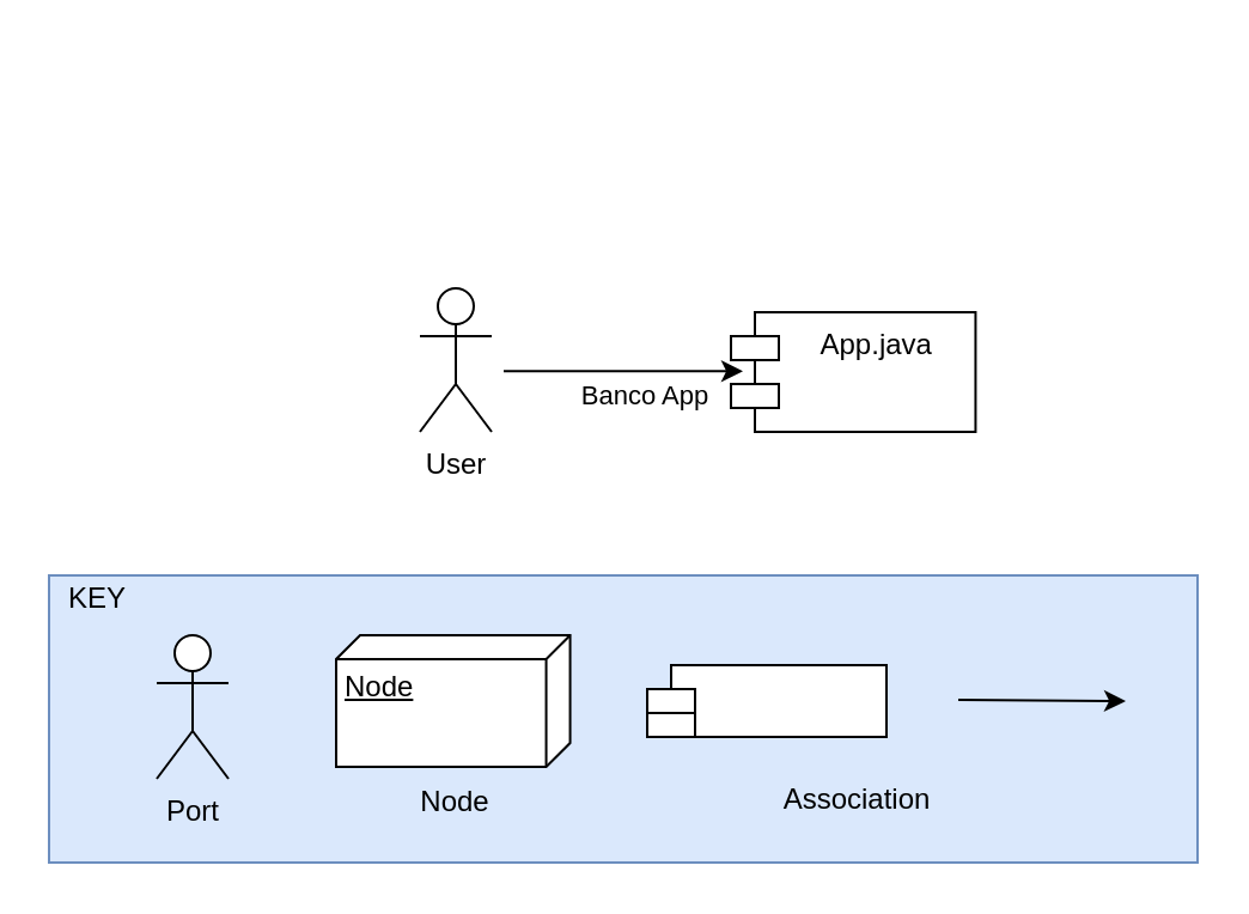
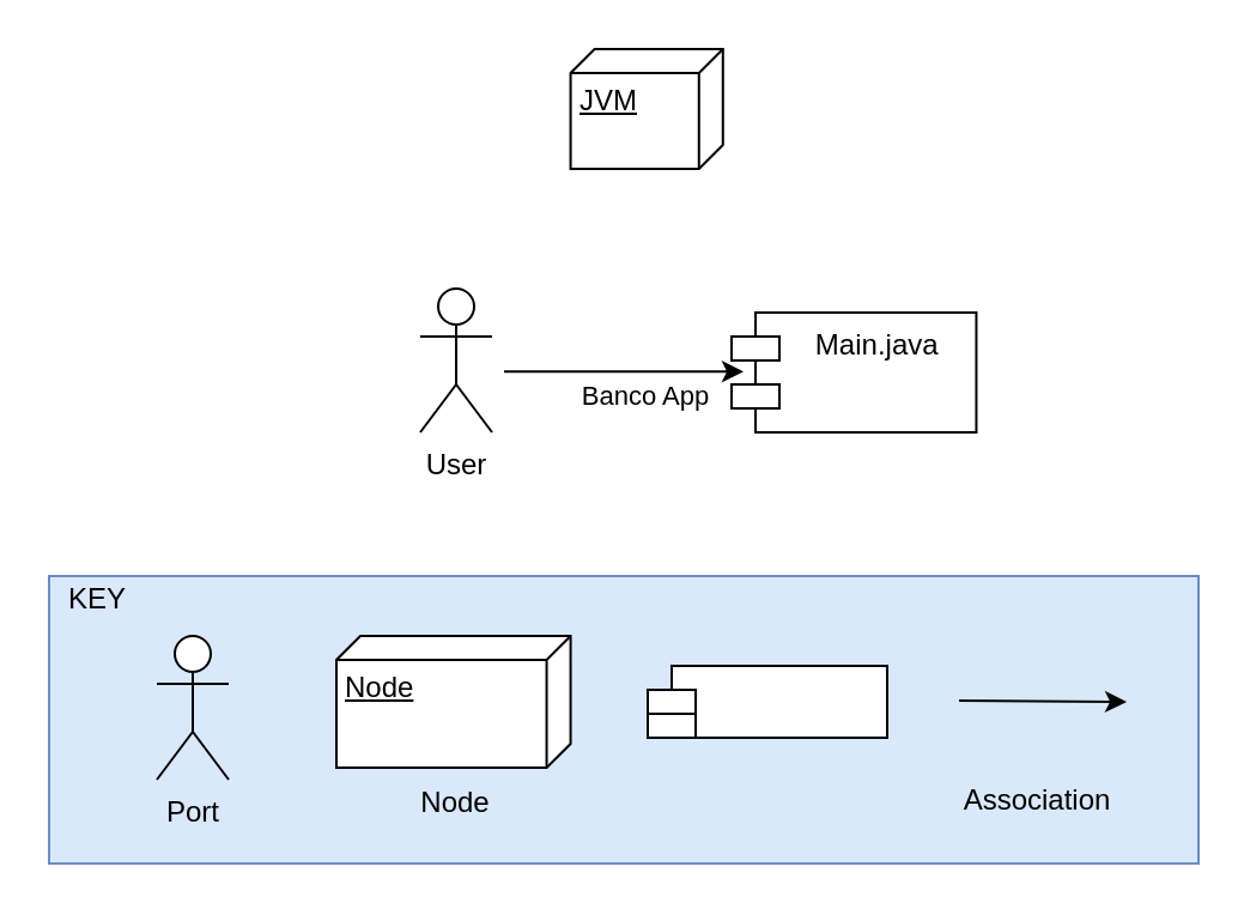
  <mxCell id="0" />
  <mxCell id="1" parent="0" />
  <mxCell id="2" value="User" style="shape=umlActor;verticalLabelPosition=bottom;verticalAlign=top;html=1;outlineConnect=0;" parent="1" vertex="1"><mxGeometry x="175" y="120" width="30" height="60" as="geometry" /></mxCell>
  <mxCell id="3" value="" style="endArrow=classic;html=1;rounded=0;" parent="1" edge="1"><mxGeometry width="50" height="50" relative="1" as="geometry"><mxPoint x="210" y="154.63" as="sourcePoint" /><mxPoint x="310" y="154.63" as="targetPoint" /></mxGeometry></mxCell>
  <mxCell id="4" value="Banco App" style="edgeLabel;html=1;align=center;verticalAlign=middle;resizable=0;points=[];" parent="3" vertex="1" connectable="0"><mxGeometry x="0.4" y="-2" relative="1" as="geometry"><mxPoint x="-12" y="8" as="offset" /></mxGeometry></mxCell>
- <mxCell id="5" value="App.java" style="shape=module;align=left;spacingLeft=20;align=center;verticalAlign=top;" parent="1" vertex="1"><mxGeometry x="305" y="130" width="102.22" height="50" as="geometry" /></mxCell>
+ <mxCell id="5" value="Main.java" style="shape=module;align=left;spacingLeft=20;align=center;verticalAlign=top;" parent="1" vertex="1"><mxGeometry x="305" y="130" width="102.22" height="50" as="geometry" /></mxCell>
+ <mxCell id="6" value="JVM" style="verticalAlign=top;align=left;spacingTop=8;spacingLeft=2;spacingRight=12;shape=cube;size=10;direction=south;fontStyle=4;html=1;" parent="1" vertex="1"><mxGeometry x="237.78" y="20" width="63.61" height="50" as="geometry" /></mxCell>
  <mxCell id="7" value="" style="rounded=0;whiteSpace=wrap;html=1;fillColor=#dae8fc;strokeColor=#6c8ebf;" parent="1" vertex="1"><mxGeometry x="20" y="240" width="480" height="120" as="geometry" /></mxCell>
  <mxCell id="8" value="KEY" style="text;html=1;align=center;verticalAlign=middle;resizable=0;points=[];autosize=1;strokeColor=none;fillColor=none;" parent="1" vertex="1"><mxGeometry x="20" y="240" width="40" height="20" as="geometry" /></mxCell>
  <mxCell id="9" value="Node" style="verticalAlign=top;align=left;spacingTop=8;spacingLeft=2;spacingRight=12;shape=cube;size=10;direction=south;fontStyle=4;html=1;" parent="1" vertex="1"><mxGeometry x="140" y="265" width="97.78" height="55" as="geometry" /></mxCell>
  <mxCell id="10" value="Node" style="text;html=1;strokeColor=none;fillColor=none;align=center;verticalAlign=middle;whiteSpace=wrap;rounded=0;" parent="1" vertex="1"><mxGeometry x="160" y="320" width="60" height="30" as="geometry" /></mxCell>
  <mxCell id="11" value="" style="shape=module;align=left;spacingLeft=20;align=center;verticalAlign=top;" parent="1" vertex="1"><mxGeometry x="270" y="277.5" width="100" height="30" as="geometry" /></mxCell>
  <mxCell id="12" value="" style="endArrow=classic;html=1;rounded=0;" parent="1" edge="1"><mxGeometry width="50" height="50" relative="1" as="geometry"><mxPoint x="400" y="292" as="sourcePoint" /><mxPoint x="470" y="292.5" as="targetPoint" /></mxGeometry></mxCell>
- <mxCell id="13" value="Association" style="text;html=1;strokeColor=none;fillColor=none;align=center;verticalAlign=middle;whiteSpace=wrap;rounded=0;" parent="1" vertex="1"><mxGeometry x="328" y="319" width="60" height="30" as="geometry" /></mxCell>
+ <mxCell id="13" value="Association" style="text;html=1;strokeColor=none;fillColor=none;align=center;verticalAlign=middle;whiteSpace=wrap;rounded=0;" parent="1" vertex="1"><mxGeometry x="403" y="319" width="60" height="30" as="geometry" /></mxCell>
  <mxCell id="14" value="Port" style="shape=umlActor;verticalLabelPosition=bottom;verticalAlign=top;html=1;outlineConnect=0;" parent="1" vertex="1"><mxGeometry x="65" y="265" width="30" height="60" as="geometry" /></mxCell>
